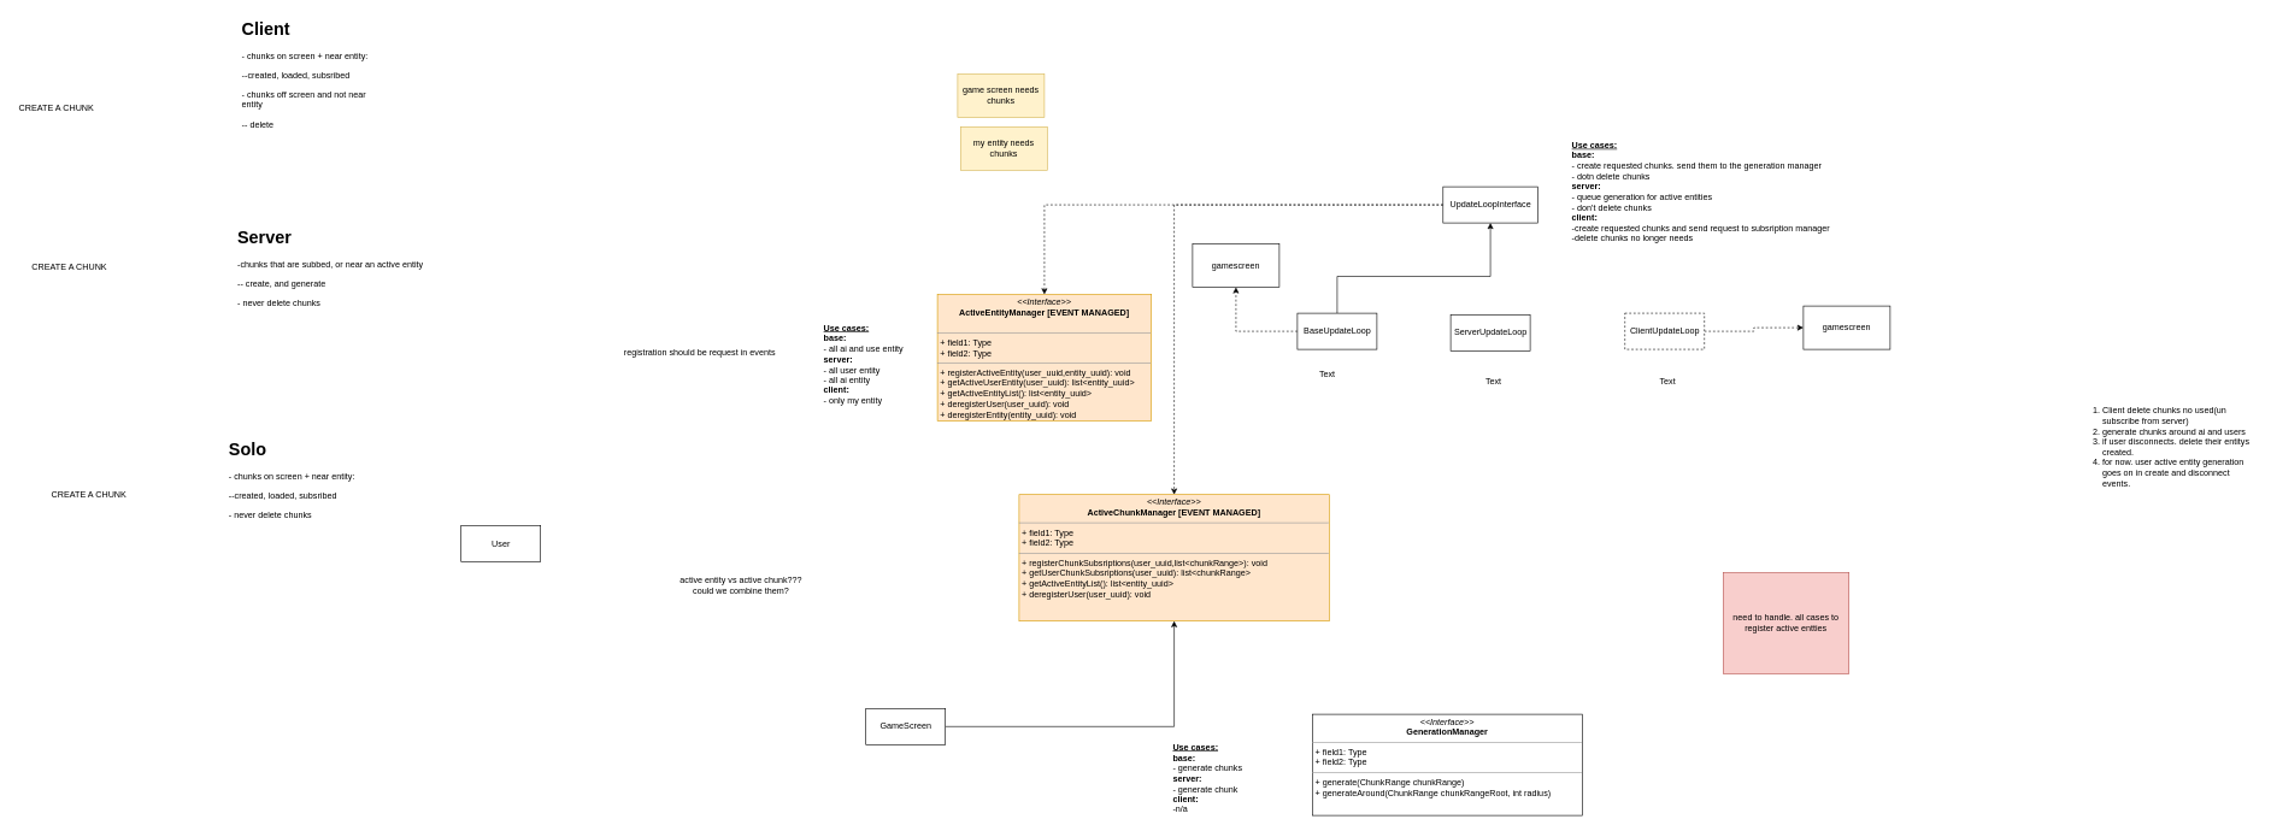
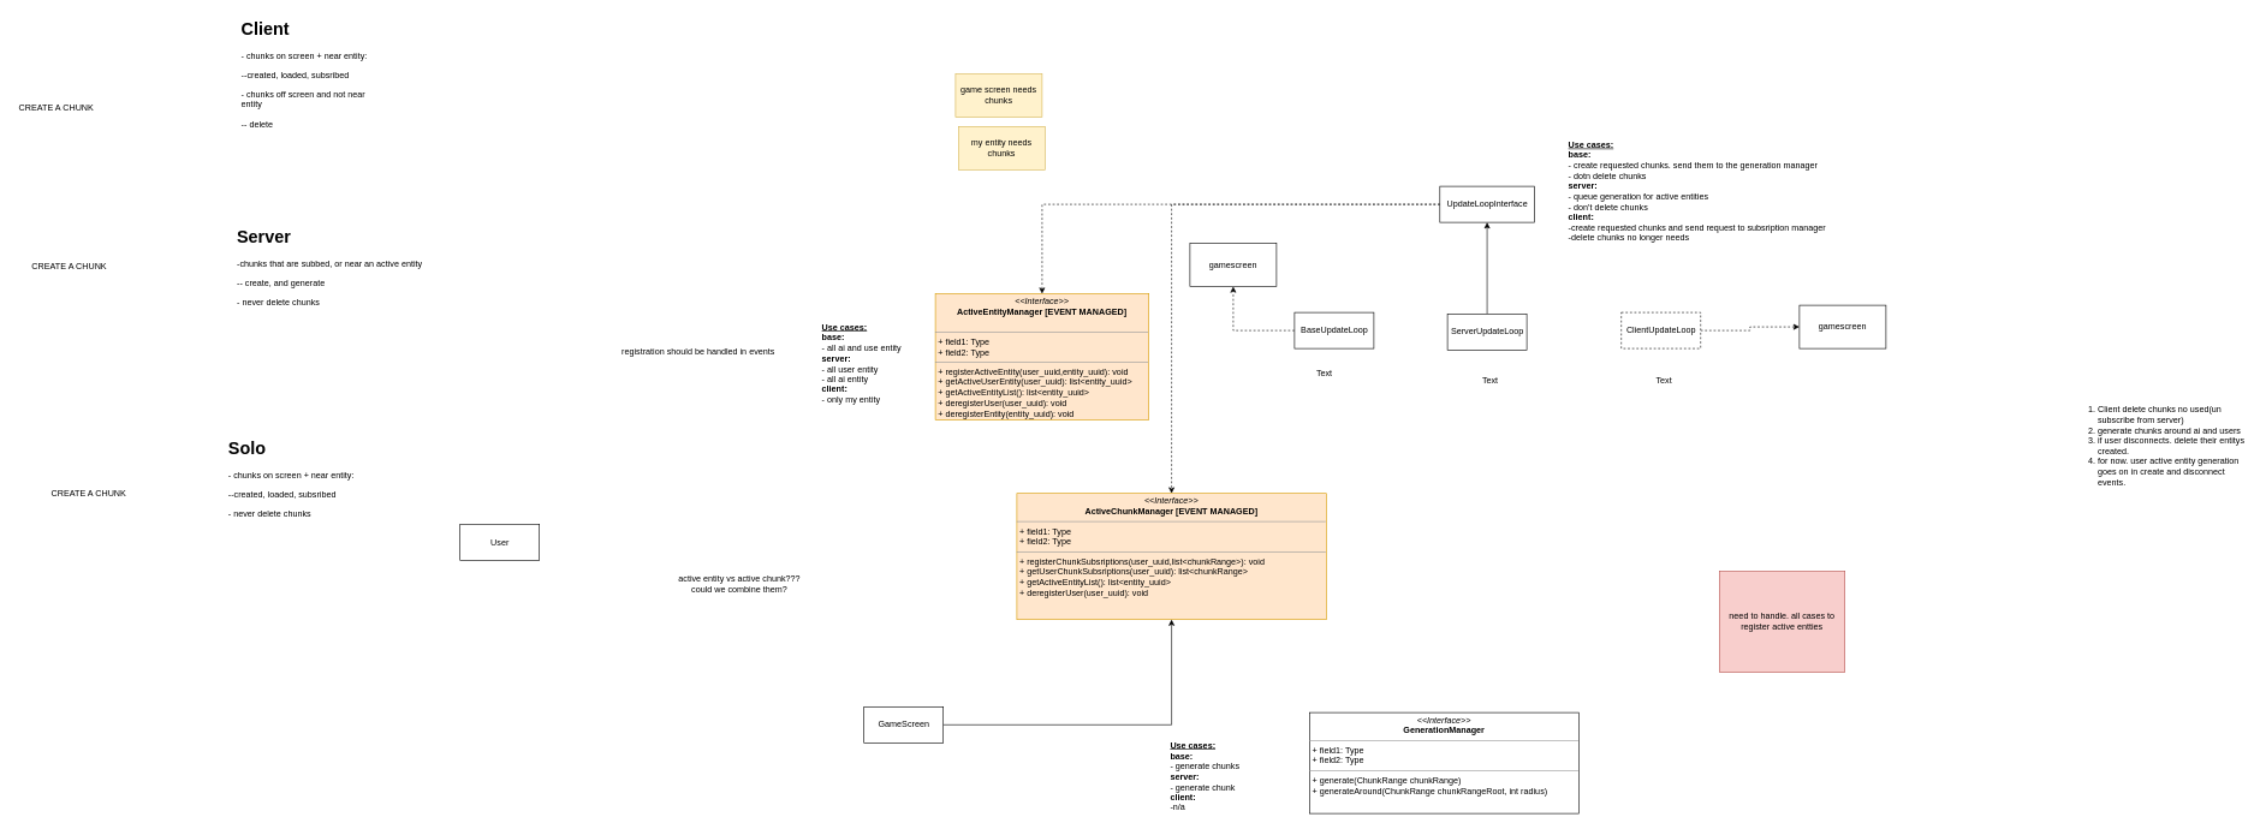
  <mxCell id="0" />
  <mxCell id="1" parent="0" />
  <mxCell id="2" value="&lt;ol&gt;&lt;li&gt;Client delete chunks no used(un subscribe from server)&lt;/li&gt;&lt;li&gt;generate chunks around ai and users&lt;/li&gt;&lt;li&gt;if user disconnects. delete their entitys created.&lt;/li&gt;&lt;li&gt;for now. user active entity generation goes on in create and disconnect events.&lt;/li&gt;&lt;/ol&gt;" style="text;html=1;strokeColor=none;fillColor=none;align=left;verticalAlign=middle;whiteSpace=wrap;rounded=0;" parent="1" vertex="1"><mxGeometry x="2866" y="536" width="253" height="164" as="geometry" /></mxCell>
  <mxCell id="3" value="&lt;p style=&quot;margin: 0px ; margin-top: 4px ; text-align: center&quot;&gt;&lt;i&gt;&amp;lt;&amp;lt;Interface&amp;gt;&amp;gt;&lt;/i&gt;&lt;br&gt;&lt;b&gt;GenerationManager&lt;/b&gt;&lt;/p&gt;&lt;hr size=&quot;1&quot;&gt;&lt;p style=&quot;margin: 0px ; margin-left: 4px&quot;&gt;+ field1: Type&lt;br&gt;+ field2: Type&lt;/p&gt;&lt;hr size=&quot;1&quot;&gt;&lt;p style=&quot;margin: 0px ; margin-left: 4px&quot;&gt;+ generate(ChunkRange chunkRange)&lt;br&gt;+ generateAround(ChunkRange chunkRangeRoot, int radius)&lt;/p&gt;" style="verticalAlign=top;align=left;overflow=fill;fontSize=12;fontFamily=Helvetica;html=1;" parent="1" vertex="1"><mxGeometry x="1815" y="988" width="373" height="140" as="geometry" /></mxCell>
  <mxCell id="4" value="&lt;p style=&quot;margin: 0px ; margin-top: 4px ; text-align: center&quot;&gt;&lt;i&gt;&amp;lt;&amp;lt;Interface&amp;gt;&amp;gt;&lt;/i&gt;&lt;br&gt;&lt;b&gt;ActiveEntityManager [EVENT MANAGED]&lt;/b&gt;&lt;/p&gt;&lt;br&gt;&lt;hr size=&quot;1&quot;&gt;&lt;p style=&quot;margin: 0px ; margin-left: 4px&quot;&gt;+ field1: Type&lt;br&gt;+ field2: Type&lt;/p&gt;&lt;hr size=&quot;1&quot;&gt;&lt;p style=&quot;margin: 0px ; margin-left: 4px&quot;&gt;+ registerActiveEntity(user_uuid,entity_uuid): void&lt;br&gt;+ getActiveUserEntity(user_uuid): list&amp;lt;entity_uuid&amp;gt;&lt;/p&gt;&lt;p style=&quot;margin: 0px ; margin-left: 4px&quot;&gt;+&amp;nbsp;getActiveEntityList(): list&amp;lt;entity_uuid&amp;gt;&lt;/p&gt;&lt;p style=&quot;margin: 0px ; margin-left: 4px&quot;&gt;+ deregisterUser(user_uuid): void&lt;/p&gt;&lt;p style=&quot;margin: 0px ; margin-left: 4px&quot;&gt;+ deregisterEntity(entity_uuid): void&lt;/p&gt;" style="verticalAlign=top;align=left;overflow=fill;fontSize=12;fontFamily=Helvetica;html=1;fillColor=#ffe6cc;strokeColor=#d79b00;" parent="1" vertex="1"><mxGeometry x="1296" y="407" width="296" height="175" as="geometry" /></mxCell>
  <mxCell id="5" value="&lt;b&gt;&lt;u&gt;Use cases:&lt;/u&gt;&lt;/b&gt;&lt;br&gt;&lt;b&gt;base:&lt;br&gt;&lt;/b&gt;- generate chunks&lt;br&gt;&lt;b&gt;server:&lt;/b&gt;&lt;br&gt;- generate chunk&lt;br&gt;&lt;b&gt;client:&lt;br&gt;&lt;/b&gt;-n/a" style="text;html=1;align=left;verticalAlign=middle;resizable=0;points=[];autosize=1;strokeColor=none;fillColor=none;" parent="1" vertex="1"><mxGeometry x="1620" y="1026" width="106" height="102" as="geometry" /></mxCell>
  <mxCell id="6" value="&lt;b&gt;&lt;u&gt;Use cases:&lt;/u&gt;&lt;/b&gt;&lt;br&gt;&lt;b&gt;base:&lt;br&gt;&lt;/b&gt;- all ai and use entity&lt;br&gt;&lt;b&gt;server:&lt;/b&gt;&lt;br&gt;- all user entity&lt;br&gt;- all ai entity&lt;br&gt;&lt;b&gt;client:&lt;br&gt;&lt;/b&gt;- only my entity" style="text;html=1;align=left;verticalAlign=middle;resizable=0;points=[];autosize=1;strokeColor=none;fillColor=none;" parent="1" vertex="1"><mxGeometry x="1137" y="445.5" width="120" height="116" as="geometry" /></mxCell>
  <mxCell id="7" value="&lt;b&gt;&lt;u&gt;Use cases:&lt;/u&gt;&lt;/b&gt;&lt;br&gt;&lt;b&gt;base:&lt;br&gt;&lt;/b&gt;- create requested chunks. send them to the generation manager&lt;br&gt;- dotn delete chunks&lt;br&gt;&lt;b&gt;server:&lt;/b&gt;&lt;br&gt;&lt;div&gt;- queue generation for active entities&lt;/div&gt;&lt;span&gt;- don't delete chunks&lt;br&gt;&lt;/span&gt;&lt;b&gt;client:&lt;br&gt;&lt;/b&gt;-create requested chunks and send request to subsription manager&lt;br&gt;-delete chunks no longer needs" style="text;html=1;align=left;verticalAlign=middle;resizable=0;points=[];autosize=1;strokeColor=none;fillColor=none;" parent="1" vertex="1"><mxGeometry x="2172" y="193" width="367" height="144" as="geometry" /></mxCell>
  <mxCell id="8" value="need to handle. all cases to register active entties" style="text;html=1;strokeColor=#b85450;fillColor=#f8cecc;align=center;verticalAlign=middle;whiteSpace=wrap;rounded=0;" parent="1" vertex="1"><mxGeometry x="2383" y="792" width="174" height="140" as="geometry" /></mxCell>
- <mxCell id="9" value="registration should be request in events" style="text;html=1;align=center;verticalAlign=middle;resizable=0;points=[];autosize=1;strokeColor=none;fillColor=none;" parent="1" vertex="1"><mxGeometry x="856" y="477.5" width="222" height="18" as="geometry" /></mxCell>
+ <mxCell id="9" value="registration should be handled in events" style="text;html=1;align=center;verticalAlign=middle;resizable=0;points=[];autosize=1;strokeColor=none;fillColor=none;" parent="1" vertex="1"><mxGeometry x="856" y="477.5" width="222" height="18" as="geometry" /></mxCell>
  <mxCell id="10" value="active entity vs active chunk???&lt;br&gt;could we combine them?" style="text;html=1;align=center;verticalAlign=middle;resizable=0;points=[];autosize=1;strokeColor=none;fillColor=none;" parent="1" vertex="1"><mxGeometry x="934" y="794" width="179" height="32" as="geometry" /></mxCell>
  <mxCell id="11" value="&lt;p style=&quot;margin: 0px ; margin-top: 4px ; text-align: center&quot;&gt;&lt;i&gt;&amp;lt;&amp;lt;Interface&amp;gt;&amp;gt;&lt;/i&gt;&lt;br&gt;&lt;b&gt;ActiveChunkManager [EVENT MANAGED]&lt;/b&gt;&lt;/p&gt;&lt;hr size=&quot;1&quot;&gt;&lt;p style=&quot;margin: 0px ; margin-left: 4px&quot;&gt;+ field1: Type&lt;br&gt;+ field2: Type&lt;/p&gt;&lt;hr size=&quot;1&quot;&gt;&lt;p style=&quot;margin: 0px ; margin-left: 4px&quot;&gt;+ registerChunkSubsriptions(user_uuid,list&amp;lt;chunkRange&amp;gt;): void&lt;br&gt;+ getUserChunkSubsriptions(user_uuid): list&amp;lt;chunkRange&amp;gt;&lt;/p&gt;&lt;p style=&quot;margin: 0px ; margin-left: 4px&quot;&gt;+&amp;nbsp;getActiveEntityList(): list&amp;lt;entity_uuid&amp;gt;&lt;/p&gt;&lt;p style=&quot;margin: 0px ; margin-left: 4px&quot;&gt;+ deregisterUser(user_uuid): void&lt;/p&gt;" style="verticalAlign=top;align=left;overflow=fill;fontSize=12;fontFamily=Helvetica;html=1;fillColor=#ffe6cc;strokeColor=#d79b00;" parent="1" vertex="1"><mxGeometry x="1409" y="684" width="429" height="175" as="geometry" /></mxCell>
  <mxCell id="12" value="game screen needs chunks" style="rounded=0;whiteSpace=wrap;html=1;fillColor=#fff2cc;strokeColor=#d6b656;" parent="1" vertex="1"><mxGeometry x="1324" y="102" width="120" height="60" as="geometry" /></mxCell>
  <mxCell id="13" value="my entity needs chunks" style="rounded=0;whiteSpace=wrap;html=1;fillColor=#fff2cc;strokeColor=#d6b656;" parent="1" vertex="1"><mxGeometry x="1328" y="175" width="120" height="60" as="geometry" /></mxCell>
  <mxCell id="14" style="edgeStyle=orthogonalEdgeStyle;rounded=0;orthogonalLoop=1;jettySize=auto;html=1;dashed=1;" parent="1" source="16" target="4" edge="1"><mxGeometry relative="1" as="geometry" /></mxCell>
  <mxCell id="15" style="edgeStyle=orthogonalEdgeStyle;rounded=0;orthogonalLoop=1;jettySize=auto;html=1;dashed=1;" parent="1" source="16" target="11" edge="1"><mxGeometry relative="1" as="geometry" /></mxCell>
  <mxCell id="16" value="UpdateLoopInterface" style="html=1;" parent="1" vertex="1"><mxGeometry x="1995.5" y="258" width="131" height="50" as="geometry" /></mxCell>
  <mxCell id="17" style="edgeStyle=orthogonalEdgeStyle;rounded=0;orthogonalLoop=1;jettySize=auto;html=1;dashed=1;" parent="1" source="18" target="35" edge="1"><mxGeometry relative="1" as="geometry" /></mxCell>
  <mxCell id="18" value="ClientUpdateLoop" style="html=1;dashed=1;" parent="1" vertex="1"><mxGeometry x="2247" y="433" width="110" height="50" as="geometry" /></mxCell>
  <mxCell id="19" style="edgeStyle=orthogonalEdgeStyle;rounded=0;orthogonalLoop=1;jettySize=auto;html=1;" parent="1" source="20" target="11" edge="1"><mxGeometry relative="1" as="geometry" /></mxCell>
  <mxCell id="20" value="GameScreen" style="html=1;" parent="1" vertex="1"><mxGeometry x="1197" y="980" width="110" height="50" as="geometry" /></mxCell>
- <mxCell id="21" style="edgeStyle=orthogonalEdgeStyle;rounded=0;orthogonalLoop=1;jettySize=auto;html=1;" parent="1" source="23" target="16" edge="1"><mxGeometry relative="1" as="geometry"><Array as="points"><mxPoint x="1849" y="382" /><mxPoint x="2061" y="382" /></Array></mxGeometry></mxCell>
  <mxCell id="22" style="edgeStyle=orthogonalEdgeStyle;rounded=0;orthogonalLoop=1;jettySize=auto;html=1;dashed=1;" parent="1" source="23" target="36" edge="1"><mxGeometry relative="1" as="geometry" /></mxCell>
  <mxCell id="23" value="BaseUpdateLoop" style="html=1;" parent="1" vertex="1"><mxGeometry x="1794" y="433" width="110" height="50" as="geometry" /></mxCell>
+ <mxCell id="24" style="edgeStyle=orthogonalEdgeStyle;rounded=0;orthogonalLoop=1;jettySize=auto;html=1;" parent="1" source="25" target="16" edge="1"><mxGeometry relative="1" as="geometry" /></mxCell>
  <mxCell id="25" value="ServerUpdateLoop" style="html=1;" parent="1" vertex="1"><mxGeometry x="2006" y="435" width="110" height="50" as="geometry" /></mxCell>
  <mxCell id="26" value="Text" style="text;html=1;align=center;verticalAlign=middle;resizable=0;points=[];autosize=1;strokeColor=none;fillColor=none;" parent="1" vertex="1"><mxGeometry x="2045" y="517" width="40" height="20" as="geometry" /></mxCell>
  <mxCell id="27" value="Text" style="text;html=1;align=center;verticalAlign=middle;resizable=0;points=[];autosize=1;strokeColor=none;fillColor=none;" parent="1" vertex="1"><mxGeometry x="2286" y="518" width="40" height="20" as="geometry" /></mxCell>
  <mxCell id="28" value="Text" style="text;html=1;align=center;verticalAlign=middle;resizable=0;points=[];autosize=1;strokeColor=none;fillColor=none;" parent="1" vertex="1"><mxGeometry x="1815" y="508" width="40" height="20" as="geometry" /></mxCell>
  <mxCell id="29" value="&lt;h1&gt;Client&lt;/h1&gt;&lt;p&gt;- chunks on screen + near entity:&lt;/p&gt;&lt;p&gt;--created, loaded, subsribed&lt;/p&gt;&lt;p&gt;- chunks off screen and not near entity&lt;/p&gt;&lt;p&gt;-- delete&lt;/p&gt;" style="text;html=1;strokeColor=none;fillColor=none;spacing=5;spacingTop=-20;whiteSpace=wrap;overflow=hidden;rounded=0;" parent="1" vertex="1"><mxGeometry x="329" y="20" width="190" height="215" as="geometry" /></mxCell>
  <mxCell id="30" value="&lt;h1&gt;Server&lt;/h1&gt;&lt;p&gt;-chunks that are subbed, or near an active entity&lt;/p&gt;&lt;p&gt;-- create, and generate&lt;/p&gt;&lt;p&gt;- never delete chunks&lt;/p&gt;" style="text;html=1;strokeColor=none;fillColor=none;spacing=5;spacingTop=-20;whiteSpace=wrap;overflow=hidden;rounded=0;" parent="1" vertex="1"><mxGeometry x="323" y="308" width="363" height="209" as="geometry" /></mxCell>
  <mxCell id="31" value="&lt;h1 style=&quot;color: rgb(0 , 0 , 0) ; font-family: &amp;#34;helvetica&amp;#34; ; font-style: normal ; letter-spacing: normal ; text-align: left ; text-indent: 0px ; text-transform: none ; word-spacing: 0px ; background-color: rgb(255 , 255 , 255)&quot;&gt;Solo&lt;/h1&gt;&lt;p&gt;- chunks on screen + near entity:&lt;/p&gt;&lt;p&gt;--created, loaded, subsribed&lt;/p&gt;&lt;p style=&quot;color: rgb(0 , 0 , 0) ; font-family: &amp;#34;helvetica&amp;#34; ; font-size: 12px ; font-style: normal ; font-weight: 400 ; letter-spacing: normal ; text-align: left ; text-indent: 0px ; text-transform: none ; word-spacing: 0px ; background-color: rgb(255 , 255 , 255)&quot;&gt;- never delete chunks&lt;/p&gt;" style="text;whiteSpace=wrap;html=1;" parent="1" vertex="1"><mxGeometry x="314.004" y="585.499" width="277" height="138" as="geometry" /></mxCell>
  <mxCell id="32" value="CREATE A CHUNK" style="text;html=1;align=center;verticalAlign=middle;resizable=0;points=[];autosize=1;strokeColor=none;fillColor=none;" parent="1" vertex="1"><mxGeometry x="20" y="141" width="114" height="18" as="geometry" /></mxCell>
  <mxCell id="33" value="CREATE A CHUNK" style="text;html=1;align=center;verticalAlign=middle;resizable=0;points=[];autosize=1;strokeColor=none;fillColor=none;" parent="1" vertex="1"><mxGeometry x="38" y="360" width="114" height="18" as="geometry" /></mxCell>
  <mxCell id="34" value="CREATE A CHUNK" style="text;html=1;align=center;verticalAlign=middle;resizable=0;points=[];autosize=1;strokeColor=none;fillColor=none;" parent="1" vertex="1"><mxGeometry x="65" y="676" width="114" height="18" as="geometry" /></mxCell>
  <mxCell id="35" value="gamescreen" style="rounded=0;whiteSpace=wrap;html=1;" parent="1" vertex="1"><mxGeometry x="2494" y="423" width="120" height="60" as="geometry" /></mxCell>
  <mxCell id="36" value="gamescreen" style="rounded=0;whiteSpace=wrap;html=1;" parent="1" vertex="1"><mxGeometry x="1649" y="337" width="120" height="60" as="geometry" /></mxCell>
  <mxCell id="37" value="User" style="html=1;" parent="1" vertex="1"><mxGeometry x="637" y="727" width="110" height="50" as="geometry" /></mxCell>
